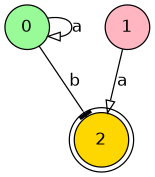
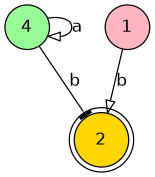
  digraph {
    fontname="DejaVu Sans"
    rankdir=TB
    node [fontname="DejaVu Sans" shape=circle style=filled]
    edge [arrowhead=onormal fontname="DejaVu Sans"]
    2 [fillcolor=gold shape=doublecircle]
-   0 [fillcolor=palegreen]
+   0 [fillcolor=palegreen label=4]
    1 [fillcolor=lightpink]
    0 -> 2 [arrowhead=tee label=b]
    0 -> 0 [label=a]
-   1 -> 2 [label=a]
+   1 -> 2 [label=b]
  }
